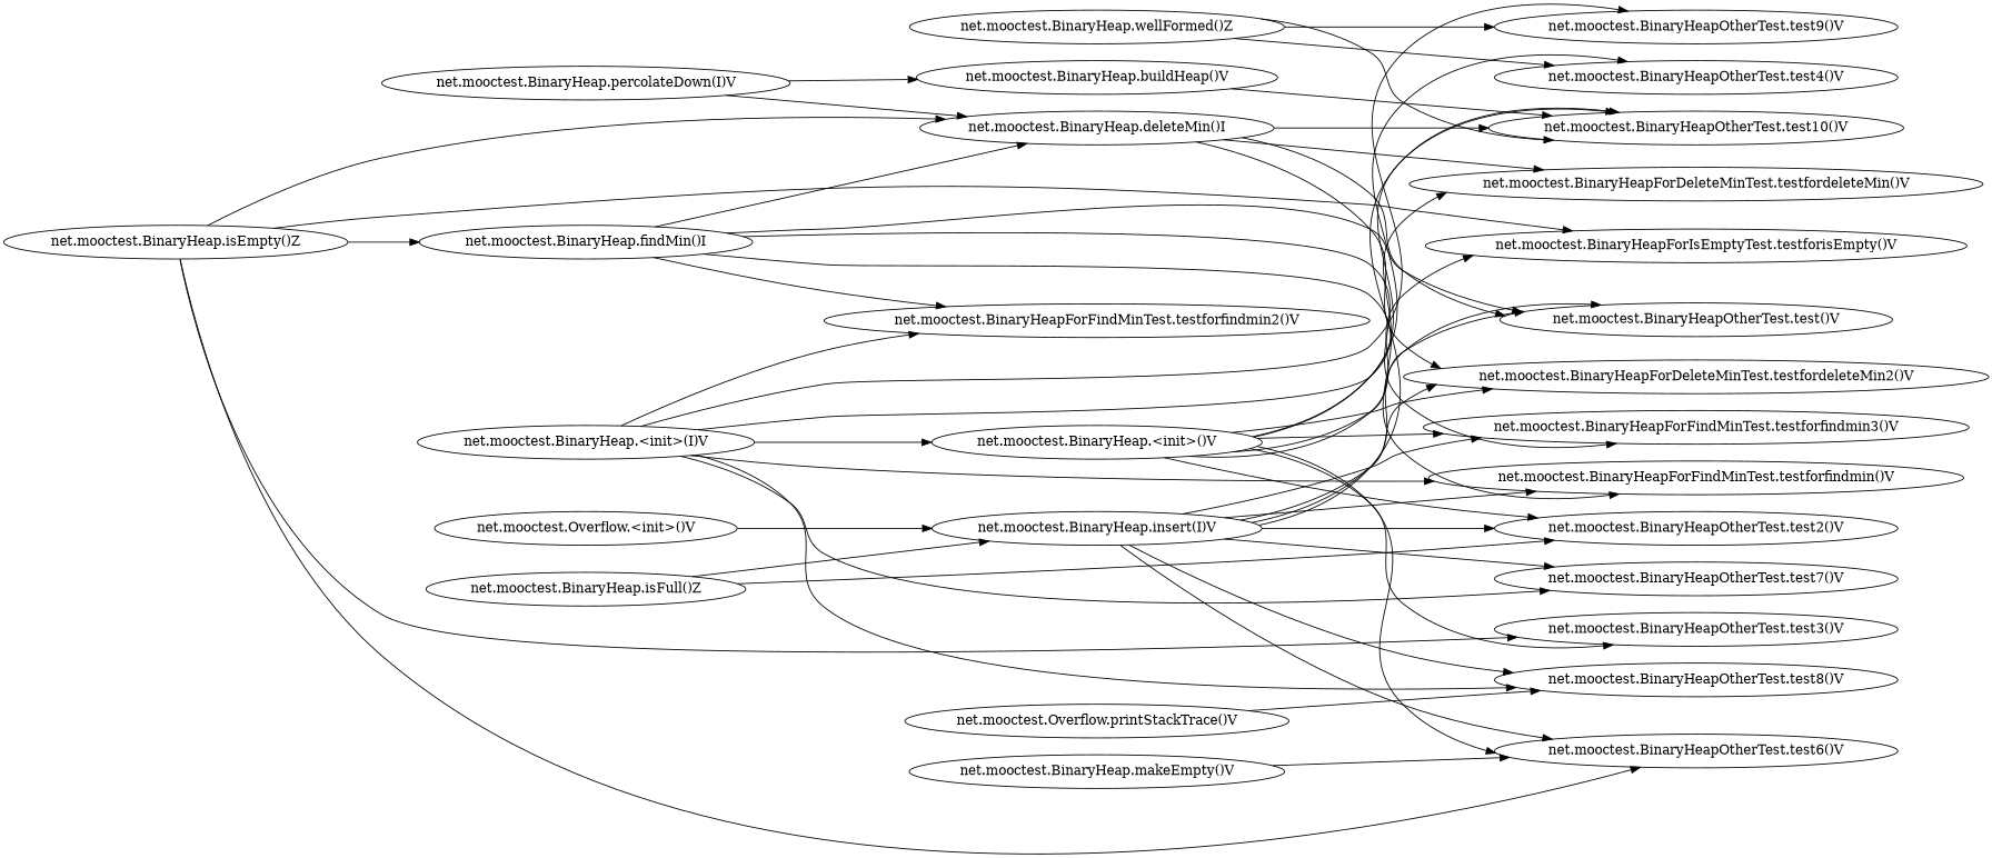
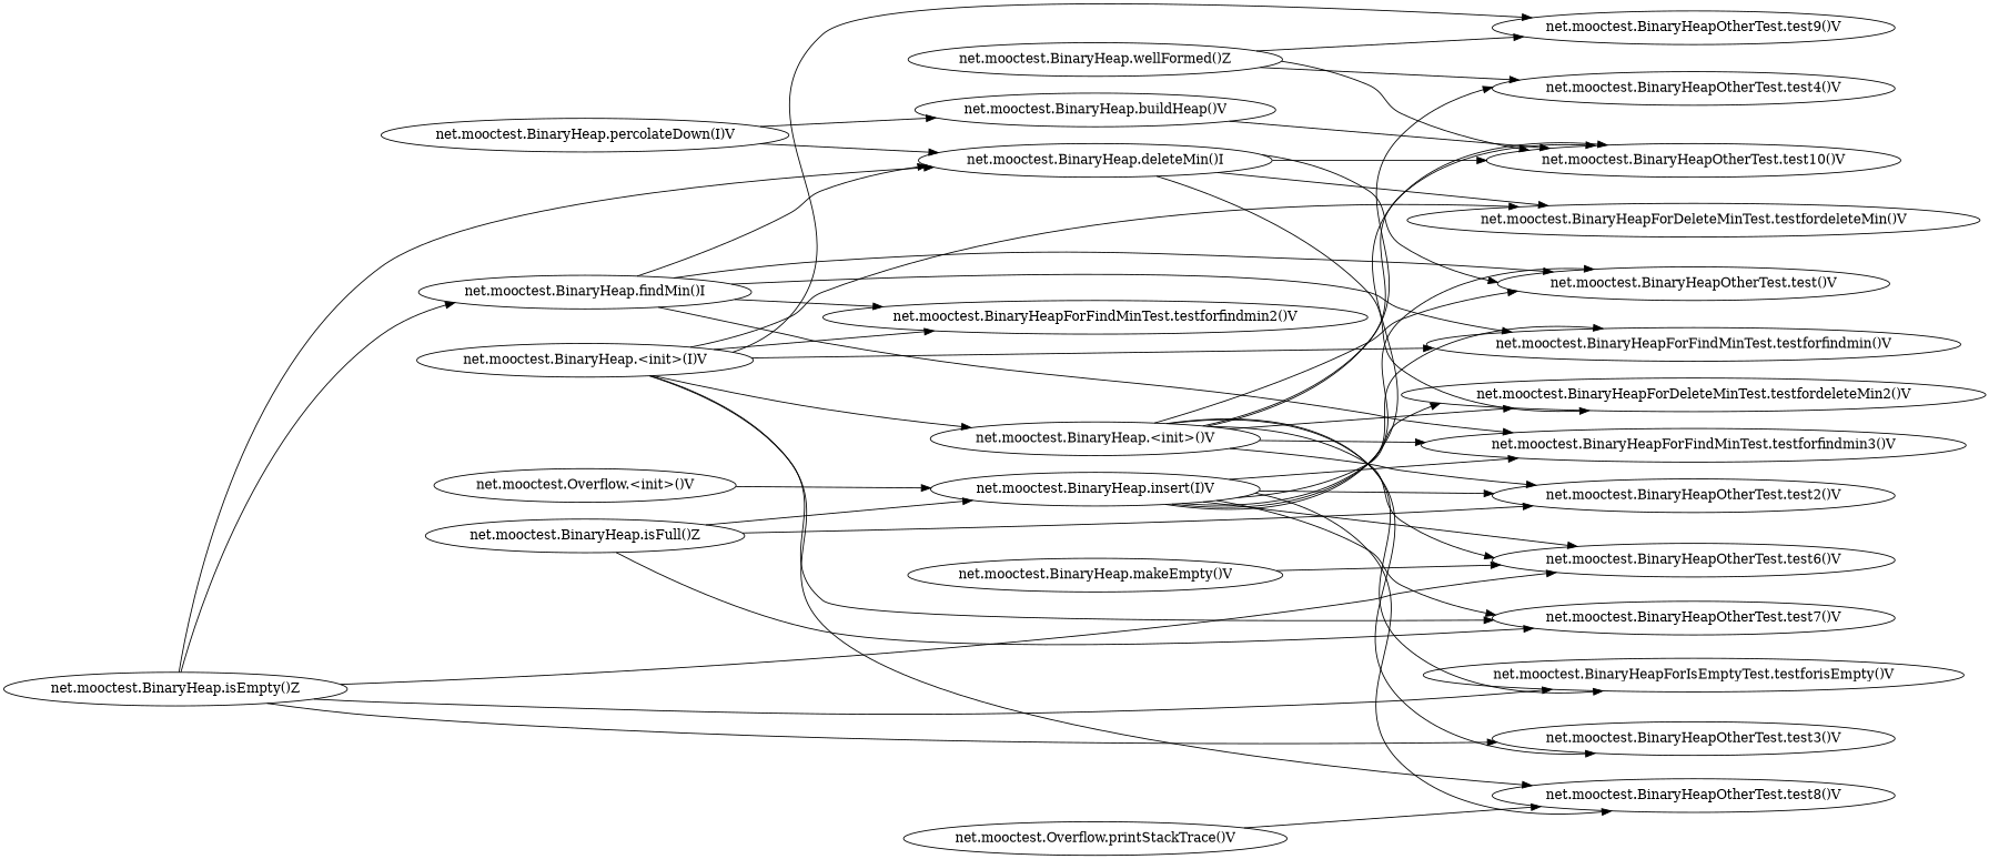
  digraph {
    rankdir=LR
    "net.mooctest.BinaryHeap.<init>()V"
    "net.mooctest.BinaryHeapForDeleteMinTest.testfordeleteMin2()V"
    "net.mooctest.BinaryHeapForFindMinTest.testforfindmin3()V"
    "net.mooctest.BinaryHeapForIsEmptyTest.testforisEmpty()V"
    "net.mooctest.BinaryHeapOtherTest.test()V"
    "net.mooctest.BinaryHeapOtherTest.test10()V"
    "net.mooctest.BinaryHeapOtherTest.test2()V"
    "net.mooctest.BinaryHeapOtherTest.test3()V"
    "net.mooctest.BinaryHeapOtherTest.test4()V"
    "net.mooctest.BinaryHeapOtherTest.test6()V"
    "net.mooctest.BinaryHeap.<init>(I)V"
    "net.mooctest.BinaryHeapForDeleteMinTest.testfordeleteMin()V"
    "net.mooctest.BinaryHeapForFindMinTest.testforfindmin()V"
    "net.mooctest.BinaryHeapForFindMinTest.testforfindmin2()V"
    "net.mooctest.BinaryHeapOtherTest.test7()V"
    "net.mooctest.BinaryHeapOtherTest.test8()V"
    "net.mooctest.BinaryHeapOtherTest.test9()V"
    "net.mooctest.BinaryHeap.buildHeap()V"
    "net.mooctest.BinaryHeap.deleteMin()I"
    "net.mooctest.BinaryHeap.findMin()I"
    "net.mooctest.BinaryHeap.insert(I)V"
    "net.mooctest.BinaryHeap.isEmpty()Z"
    "net.mooctest.BinaryHeap.isFull()Z"
    "net.mooctest.BinaryHeap.makeEmpty()V"
    "net.mooctest.BinaryHeap.percolateDown(I)V"
    "net.mooctest.BinaryHeap.wellFormed()Z"
    "net.mooctest.Overflow.<init>()V"
    "net.mooctest.Overflow.printStackTrace()V"
    "net.mooctest.BinaryHeap.<init>()V" -> "net.mooctest.BinaryHeapForDeleteMinTest.testfordeleteMin2()V"
    "net.mooctest.BinaryHeap.<init>()V" -> "net.mooctest.BinaryHeapForFindMinTest.testforfindmin3()V"
    "net.mooctest.BinaryHeap.<init>()V" -> "net.mooctest.BinaryHeapForIsEmptyTest.testforisEmpty()V"
    "net.mooctest.BinaryHeap.<init>()V" -> "net.mooctest.BinaryHeapOtherTest.test()V"
    "net.mooctest.BinaryHeap.<init>()V" -> "net.mooctest.BinaryHeapOtherTest.test10()V"
    "net.mooctest.BinaryHeap.<init>()V" -> "net.mooctest.BinaryHeapOtherTest.test2()V"
    "net.mooctest.BinaryHeap.<init>()V" -> "net.mooctest.BinaryHeapOtherTest.test3()V"
    "net.mooctest.BinaryHeap.<init>()V" -> "net.mooctest.BinaryHeapOtherTest.test4()V"
    "net.mooctest.BinaryHeap.<init>()V" -> "net.mooctest.BinaryHeapOtherTest.test6()V"
    "net.mooctest.BinaryHeap.<init>(I)V" -> "net.mooctest.BinaryHeap.<init>()V"
    "net.mooctest.BinaryHeap.<init>(I)V" -> "net.mooctest.BinaryHeapForDeleteMinTest.testfordeleteMin()V"
    "net.mooctest.BinaryHeap.<init>(I)V" -> "net.mooctest.BinaryHeapForFindMinTest.testforfindmin()V"
    "net.mooctest.BinaryHeap.<init>(I)V" -> "net.mooctest.BinaryHeapForFindMinTest.testforfindmin2()V"
    "net.mooctest.BinaryHeap.<init>(I)V" -> "net.mooctest.BinaryHeapOtherTest.test7()V"
    "net.mooctest.BinaryHeap.<init>(I)V" -> "net.mooctest.BinaryHeapOtherTest.test8()V"
    "net.mooctest.BinaryHeap.<init>(I)V" -> "net.mooctest.BinaryHeapOtherTest.test9()V"
    "net.mooctest.BinaryHeap.buildHeap()V" -> "net.mooctest.BinaryHeapOtherTest.test10()V"
    "net.mooctest.BinaryHeap.deleteMin()I" -> "net.mooctest.BinaryHeapForDeleteMinTest.testfordeleteMin2()V"
    "net.mooctest.BinaryHeap.deleteMin()I" -> "net.mooctest.BinaryHeapOtherTest.test()V"
    "net.mooctest.BinaryHeap.deleteMin()I" -> "net.mooctest.BinaryHeapOtherTest.test10()V"
    "net.mooctest.BinaryHeap.deleteMin()I" -> "net.mooctest.BinaryHeapForDeleteMinTest.testfordeleteMin()V"
    "net.mooctest.BinaryHeap.findMin()I" -> "net.mooctest.BinaryHeapForFindMinTest.testforfindmin3()V"
    "net.mooctest.BinaryHeap.findMin()I" -> "net.mooctest.BinaryHeapOtherTest.test()V"
    "net.mooctest.BinaryHeap.findMin()I" -> "net.mooctest.BinaryHeapForFindMinTest.testforfindmin()V"
    "net.mooctest.BinaryHeap.findMin()I" -> "net.mooctest.BinaryHeapForFindMinTest.testforfindmin2()V"
    "net.mooctest.BinaryHeap.findMin()I" -> "net.mooctest.BinaryHeap.deleteMin()I"
    "net.mooctest.BinaryHeap.insert(I)V" -> "net.mooctest.BinaryHeapForDeleteMinTest.testfordeleteMin2()V"
    "net.mooctest.BinaryHeap.insert(I)V" -> "net.mooctest.BinaryHeapForFindMinTest.testforfindmin3()V"
    "net.mooctest.BinaryHeap.insert(I)V" -> "net.mooctest.BinaryHeapOtherTest.test()V"
    "net.mooctest.BinaryHeap.insert(I)V" -> "net.mooctest.BinaryHeapOtherTest.test10()V"
    "net.mooctest.BinaryHeap.insert(I)V" -> "net.mooctest.BinaryHeapOtherTest.test2()V"
    "net.mooctest.BinaryHeap.insert(I)V" -> "net.mooctest.BinaryHeapOtherTest.test6()V"
    "net.mooctest.BinaryHeap.insert(I)V" -> "net.mooctest.BinaryHeapForFindMinTest.testforfindmin()V"
    "net.mooctest.BinaryHeap.insert(I)V" -> "net.mooctest.BinaryHeapOtherTest.test7()V"
    "net.mooctest.BinaryHeap.insert(I)V" -> "net.mooctest.BinaryHeapOtherTest.test8()V"
    "net.mooctest.BinaryHeap.isEmpty()Z" -> "net.mooctest.BinaryHeapForIsEmptyTest.testforisEmpty()V"
    "net.mooctest.BinaryHeap.isEmpty()Z" -> "net.mooctest.BinaryHeapOtherTest.test3()V"
    "net.mooctest.BinaryHeap.isEmpty()Z" -> "net.mooctest.BinaryHeapOtherTest.test6()V"
    "net.mooctest.BinaryHeap.isEmpty()Z" -> "net.mooctest.BinaryHeap.deleteMin()I"
    "net.mooctest.BinaryHeap.isEmpty()Z" -> "net.mooctest.BinaryHeap.findMin()I"
    "net.mooctest.BinaryHeap.isFull()Z" -> "net.mooctest.BinaryHeapOtherTest.test2()V"
+   "net.mooctest.BinaryHeap.isFull()Z" -> "net.mooctest.BinaryHeapOtherTest.test7()V"
    "net.mooctest.BinaryHeap.isFull()Z" -> "net.mooctest.BinaryHeap.insert(I)V"
    "net.mooctest.BinaryHeap.makeEmpty()V" -> "net.mooctest.BinaryHeapOtherTest.test6()V"
    "net.mooctest.BinaryHeap.percolateDown(I)V" -> "net.mooctest.BinaryHeap.buildHeap()V"
    "net.mooctest.BinaryHeap.percolateDown(I)V" -> "net.mooctest.BinaryHeap.deleteMin()I"
    "net.mooctest.BinaryHeap.wellFormed()Z" -> "net.mooctest.BinaryHeapOtherTest.test10()V"
    "net.mooctest.BinaryHeap.wellFormed()Z" -> "net.mooctest.BinaryHeapOtherTest.test4()V"
    "net.mooctest.BinaryHeap.wellFormed()Z" -> "net.mooctest.BinaryHeapOtherTest.test9()V"
    "net.mooctest.Overflow.<init>()V" -> "net.mooctest.BinaryHeap.insert(I)V"
    "net.mooctest.Overflow.printStackTrace()V" -> "net.mooctest.BinaryHeapOtherTest.test8()V"
  }
